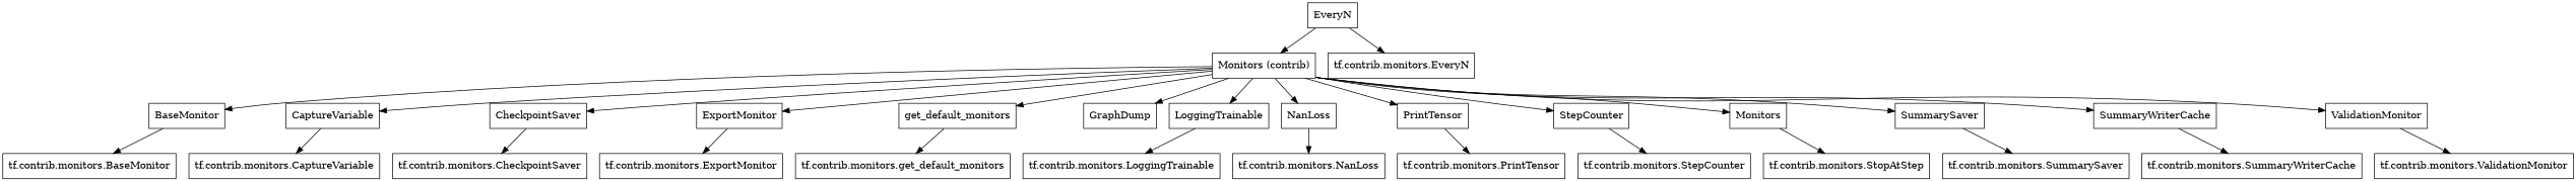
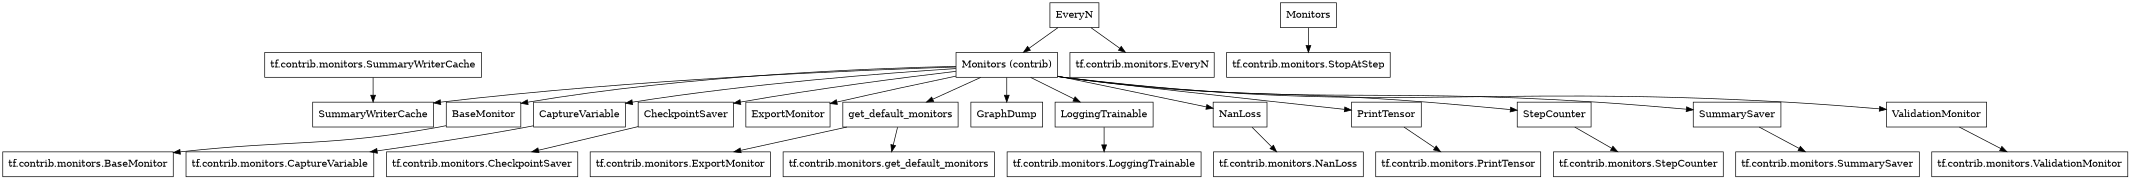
  digraph {
    rankdir=TB
    node [shape=box]
    "Monitors (contrib)"
    BaseMonitor
    CaptureVariable
    CheckpointSaver
    ExportMonitor
    get_default_monitors
    GraphDump
    LoggingTrainable
    NanLoss
    PrintTensor
    StepCounter
    n12 [label=Monitors]
    SummarySaver
    SummaryWriterCache
    ValidationMonitor
    "tf.contrib.monitors.BaseMonitor"
    "tf.contrib.monitors.CaptureVariable"
    "tf.contrib.monitors.CheckpointSaver"
    EveryN
    "tf.contrib.monitors.EveryN"
    "tf.contrib.monitors.ExportMonitor"
    "tf.contrib.monitors.get_default_monitors"
    "tf.contrib.monitors.LoggingTrainable"
    "tf.contrib.monitors.NanLoss"
    "tf.contrib.monitors.PrintTensor"
    "tf.contrib.monitors.StepCounter"
    "tf.contrib.monitors.StopAtStep"
    "tf.contrib.monitors.SummarySaver"
    "tf.contrib.monitors.SummaryWriterCache"
    "tf.contrib.monitors.ValidationMonitor"
    "Monitors (contrib)" -> BaseMonitor
    "Monitors (contrib)" -> CaptureVariable
    "Monitors (contrib)" -> CheckpointSaver
    "Monitors (contrib)" -> ExportMonitor
    "Monitors (contrib)" -> get_default_monitors
    "Monitors (contrib)" -> GraphDump
    "Monitors (contrib)" -> LoggingTrainable
    "Monitors (contrib)" -> NanLoss
    "Monitors (contrib)" -> PrintTensor
    "Monitors (contrib)" -> StepCounter
-   "Monitors (contrib)" -> n12
    "Monitors (contrib)" -> SummarySaver
    "Monitors (contrib)" -> SummaryWriterCache
    "Monitors (contrib)" -> ValidationMonitor
    BaseMonitor -> "tf.contrib.monitors.BaseMonitor"
    CaptureVariable -> "tf.contrib.monitors.CaptureVariable"
    CheckpointSaver -> "tf.contrib.monitors.CheckpointSaver"
-   ExportMonitor -> "tf.contrib.monitors.ExportMonitor"
+   get_default_monitors -> "tf.contrib.monitors.ExportMonitor"
    get_default_monitors -> "tf.contrib.monitors.get_default_monitors"
    LoggingTrainable -> "tf.contrib.monitors.LoggingTrainable"
    NanLoss -> "tf.contrib.monitors.NanLoss"
    PrintTensor -> "tf.contrib.monitors.PrintTensor"
    StepCounter -> "tf.contrib.monitors.StepCounter"
    n12 -> "tf.contrib.monitors.StopAtStep"
    SummarySaver -> "tf.contrib.monitors.SummarySaver"
-   SummaryWriterCache -> "tf.contrib.monitors.SummaryWriterCache"
+   "tf.contrib.monitors.SummaryWriterCache" -> SummaryWriterCache
    ValidationMonitor -> "tf.contrib.monitors.ValidationMonitor"
    EveryN -> "Monitors (contrib)"
    EveryN -> "tf.contrib.monitors.EveryN"
  }
